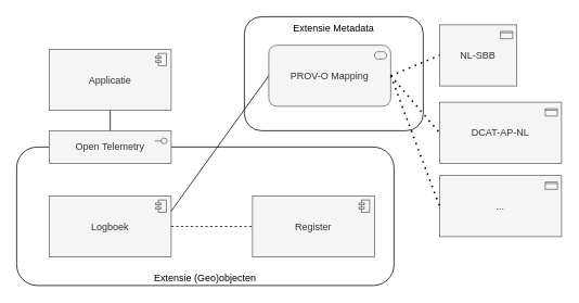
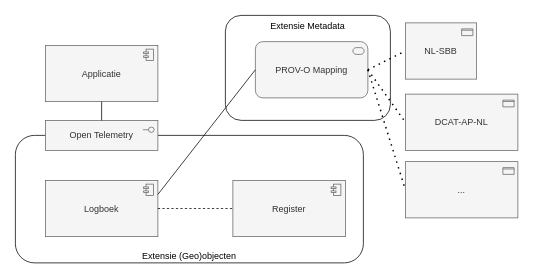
  <mxCell id="0" />
  <mxCell id="1" parent="0" />
  <mxCell id="2" value="Extensie (Geo)objecten" style="rounded=1;whiteSpace=wrap;html=1;verticalAlign=bottom;" vertex="1" parent="1"><mxGeometry x="20" y="180" width="464" height="170" as="geometry" /></mxCell>
  <mxCell id="3" value="Extensie Metadata" style="rounded=1;whiteSpace=wrap;html=1;verticalAlign=top;" vertex="1" parent="1"><mxGeometry x="300" y="20" width="220" height="140" as="geometry" /></mxCell>
  <mxCell id="4" value="Logboek" style="html=1;outlineConnect=0;whiteSpace=wrap;fillColor=#f5f5f5;shape=mxgraph.archimate3.application;appType=comp;archiType=square;fontColor=#333333;strokeColor=#666666;" vertex="1" parent="1"><mxGeometry x="60" y="240" width="150" height="75" as="geometry" /></mxCell>
  <mxCell id="5" value="Applicatie" style="html=1;outlineConnect=0;whiteSpace=wrap;fillColor=#f5f5f5;shape=mxgraph.archimate3.application;appType=comp;archiType=square;fontColor=#333333;strokeColor=#666666;" vertex="1" parent="1"><mxGeometry x="60" y="60" width="150" height="75" as="geometry" /></mxCell>
  <mxCell id="6" value="Open Telemetry" style="html=1;outlineConnect=0;whiteSpace=wrap;fillColor=#f5f5f5;shape=mxgraph.archimate3.application;appType=interface;archiType=square;fontColor=#333333;strokeColor=#666666;" vertex="1" parent="1"><mxGeometry x="60" y="160" width="150" height="40" as="geometry" /></mxCell>
  <mxCell id="7" value="" style="endArrow=none;html=1;rounded=0;entryX=0.5;entryY=1;entryDx=0;entryDy=0;entryPerimeter=0;" edge="1" parent="1" source="6" target="5"><mxGeometry width="50" height="50" relative="1" as="geometry"><mxPoint x="330" y="280" as="sourcePoint" /><mxPoint x="380" y="230" as="targetPoint" /></mxGeometry></mxCell>
- <mxCell id="8" value="PROV-O Mapping" style="html=1;outlineConnect=0;whiteSpace=wrap;fillColor=#f5f5f5;shape=mxgraph.archimate3.application;appType=serv;archiType=rounded;fontColor=#333333;strokeColor=#666666;" vertex="1" parent="1"><mxGeometry x="330" y="55" width="150" height="75" as="geometry" /></mxCell>
+ <mxCell id="8" value="PROV-O Mapping" style="html=1;outlineConnect=0;whiteSpace=wrap;fillColor=#f5f5f5;shape=mxgraph.archimate3.application;appType=serv;archiType=rounded;fontColor=#333333;strokeColor=#666666;" vertex="1" parent="1"><mxGeometry x="340" y="55" width="150" height="75" as="geometry" /></mxCell>
  <mxCell id="9" value="" style="endArrow=none;html=1;rounded=0;entryX=0;entryY=0.5;entryDx=0;entryDy=0;entryPerimeter=0;exitX=1;exitY=0.25;exitDx=0;exitDy=0;exitPerimeter=0;" edge="1" parent="1" source="4" target="8"><mxGeometry width="50" height="50" relative="1" as="geometry"><mxPoint x="330" y="280" as="sourcePoint" /><mxPoint x="380" y="230" as="targetPoint" /></mxGeometry></mxCell>
  <mxCell id="10" value="NL-SBB" style="html=1;outlineConnect=0;whiteSpace=wrap;fillColor=#f5f5f5;shape=mxgraph.archimate3.application;appType=passive;archiType=square;fontColor=#333333;strokeColor=#666666;" vertex="1" parent="1"><mxGeometry x="540" y="30" width="95" height="75" as="geometry" /></mxCell>
  <mxCell id="11" value="DCAT-AP-NL" style="html=1;outlineConnect=0;whiteSpace=wrap;fillColor=#f5f5f5;shape=mxgraph.archimate3.application;appType=passive;archiType=square;fontColor=#333333;strokeColor=#666666;" vertex="1" parent="1"><mxGeometry x="540" y="125" width="150" height="75" as="geometry" /></mxCell>
  <mxCell id="12" value="..." style="html=1;outlineConnect=0;whiteSpace=wrap;fillColor=#f5f5f5;shape=mxgraph.archimate3.application;appType=passive;archiType=square;fontColor=#333333;strokeColor=#666666;" vertex="1" parent="1"><mxGeometry x="540" y="215" width="150" height="75" as="geometry" /></mxCell>
  <mxCell id="13" value="" style="endArrow=none;dashed=1;html=1;dashPattern=1 3;strokeWidth=2;rounded=0;entryX=0;entryY=0.5;entryDx=0;entryDy=0;entryPerimeter=0;exitX=1;exitY=0.5;exitDx=0;exitDy=0;exitPerimeter=0;" edge="1" parent="1" source="8" target="10"><mxGeometry width="50" height="50" relative="1" as="geometry"><mxPoint x="330" y="255" as="sourcePoint" /><mxPoint x="380" y="205" as="targetPoint" /></mxGeometry></mxCell>
  <mxCell id="14" value="" style="endArrow=none;dashed=1;html=1;dashPattern=1 3;strokeWidth=2;rounded=0;entryX=0;entryY=0.5;entryDx=0;entryDy=0;entryPerimeter=0;exitX=1;exitY=0.5;exitDx=0;exitDy=0;exitPerimeter=0;" edge="1" parent="1" source="8" target="11"><mxGeometry width="50" height="50" relative="1" as="geometry"><mxPoint x="415" y="65" as="sourcePoint" /><mxPoint x="575" y="10" as="targetPoint" /></mxGeometry></mxCell>
  <mxCell id="15" value="" style="endArrow=none;dashed=1;html=1;dashPattern=1 3;strokeWidth=2;rounded=0;entryX=0;entryY=0.5;entryDx=0;entryDy=0;entryPerimeter=0;exitX=1;exitY=0.5;exitDx=0;exitDy=0;exitPerimeter=0;" edge="1" parent="1" source="8" target="12"><mxGeometry width="50" height="50" relative="1" as="geometry"><mxPoint x="415" y="65" as="sourcePoint" /><mxPoint x="395" y="10" as="targetPoint" /></mxGeometry></mxCell>
  <mxCell id="16" value="Register" style="html=1;outlineConnect=0;whiteSpace=wrap;fillColor=#f5f5f5;shape=mxgraph.archimate3.application;appType=comp;archiType=square;fontColor=#333333;strokeColor=#666666;" vertex="1" parent="1"><mxGeometry x="310" y="240" width="150" height="75" as="geometry" /></mxCell>
  <mxCell id="17" value="" style="endArrow=none;dashed=1;html=1;rounded=0;entryX=0;entryY=0.5;entryDx=0;entryDy=0;entryPerimeter=0;" edge="1" parent="1" source="4" target="16"><mxGeometry width="50" height="50" relative="1" as="geometry"><mxPoint x="330" y="280" as="sourcePoint" /><mxPoint x="380" y="230" as="targetPoint" /></mxGeometry></mxCell>
